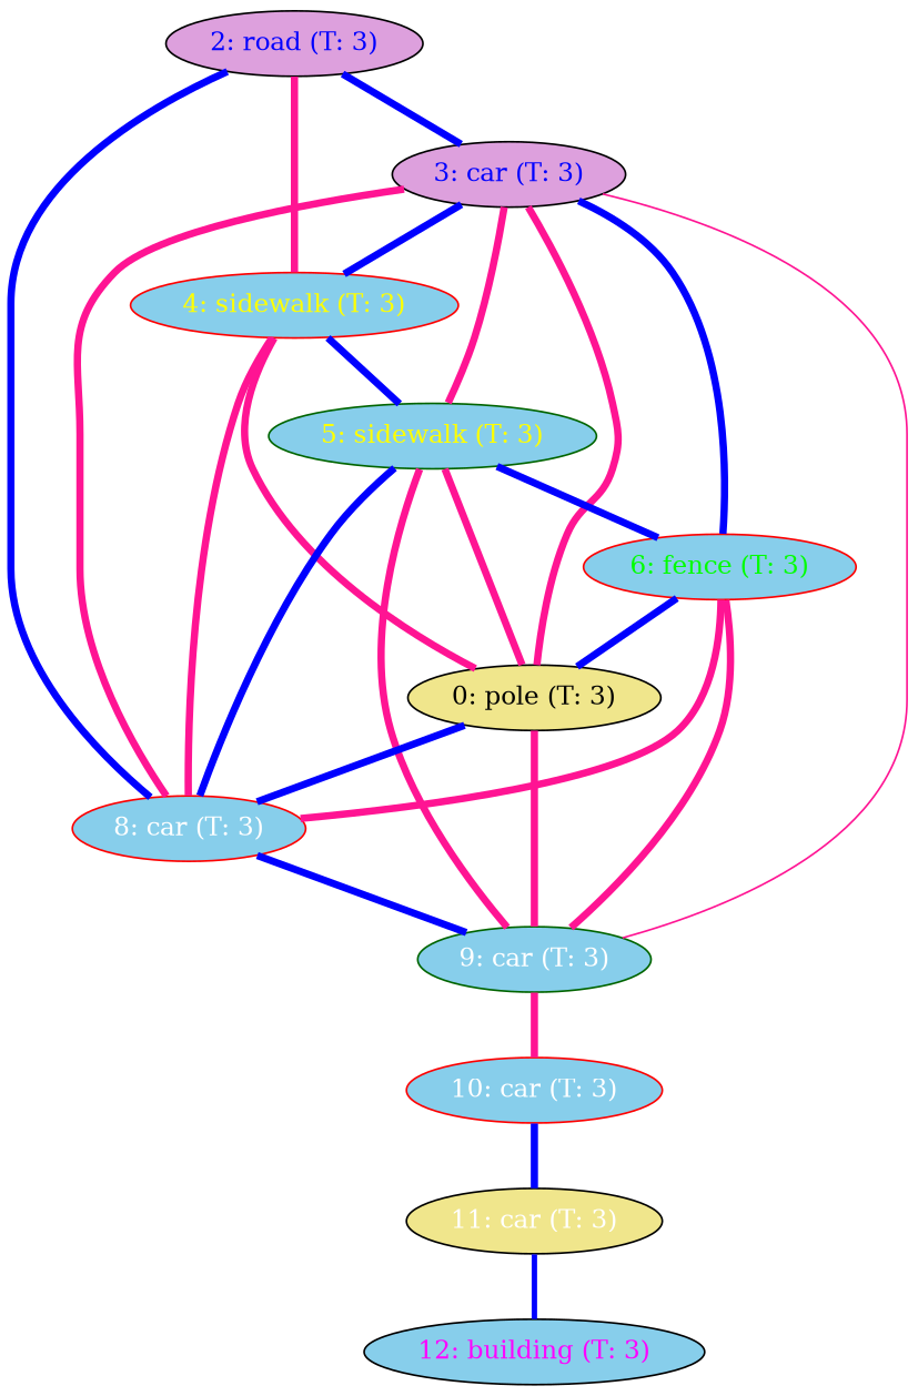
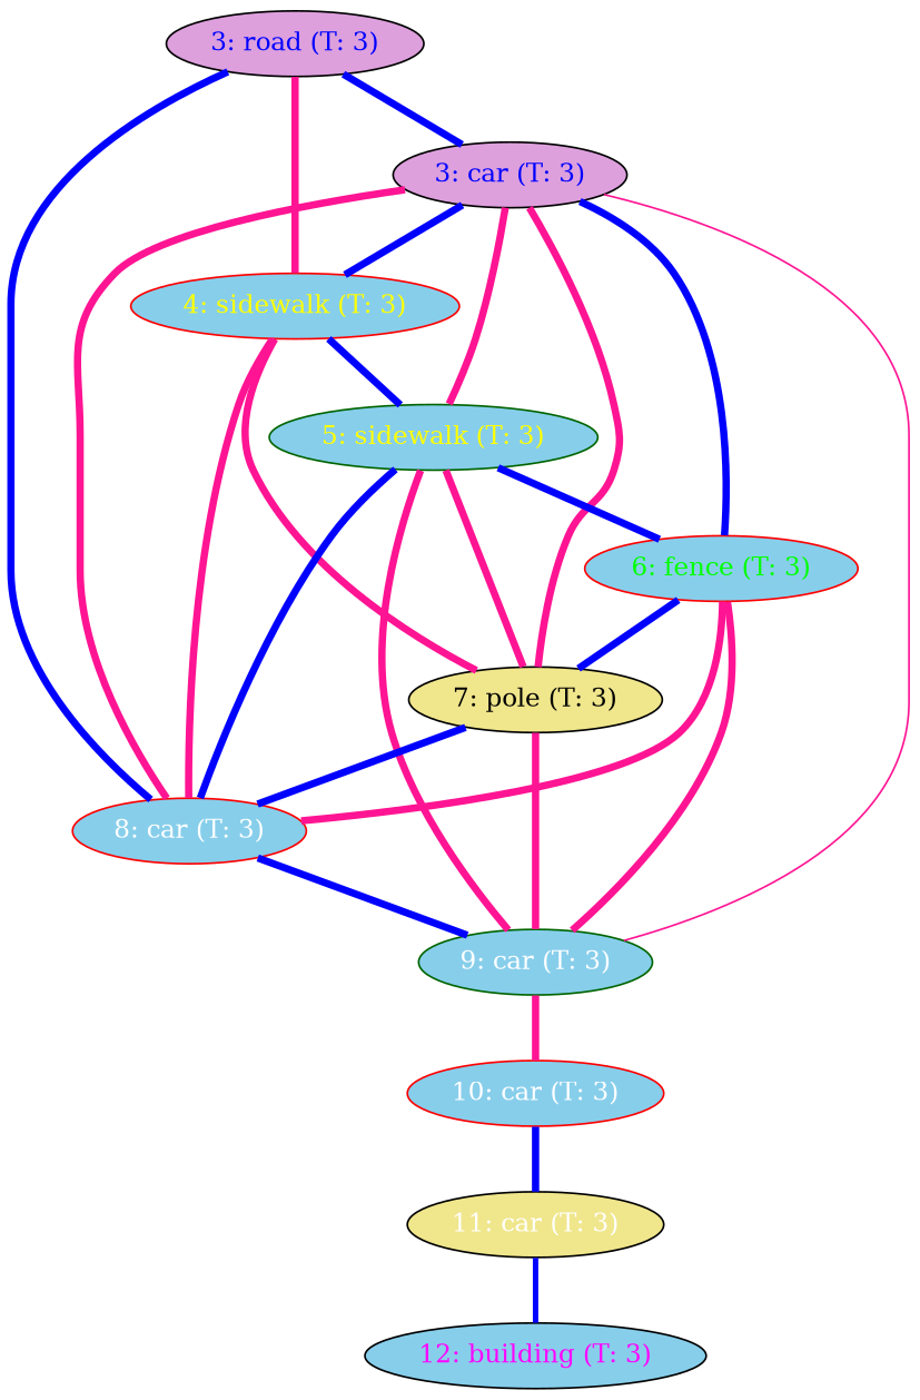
  graph {
    node [color=black fillcolor=skyblue fontcolor="#ffffff" style=filled]
    edge [color=deeppink penwidth=4]
-   n1 [fillcolor=plum fontcolor="#0000ff" label="2: road (T: 3)"]
+   n1 [fillcolor=plum fontcolor="#0000ff" label="3: road (T: 3)"]
    n2 [fillcolor=plum fontcolor="#0000ff" label="3: car (T: 3)"]
    n3 [color=red fontcolor="#ffff00" label="4: sidewalk (T: 3)"]
    n4 [color=red label="8: car (T: 3)"]
    n5 [color=darkgreen fontcolor="#ffff00" label="5: sidewalk (T: 3)"]
    n6 [color=red fontcolor="#00ff00" label="6: fence (T: 3)"]
-   n7 [fillcolor=khaki fontcolor="#000000" label="0: pole (T: 3)"]
+   n7 [fillcolor=khaki fontcolor="#000000" label="7: pole (T: 3)"]
    n8 [color=darkgreen label="9: car (T: 3)"]
    n9 [color=red label="10: car (T: 3)"]
    n10 [fillcolor=khaki label="11: car (T: 3)"]
    n11 [fontcolor="#ff00ff" label="12: building (T: 3)"]
    n1 -- n2 [color=blue]
    n1 -- n3
    n1 -- n4 [color=blue]
    n2 -- n3 [color=blue]
    n2 -- n4
    n2 -- n5
    n2 -- n6 [color=blue]
    n2 -- n7
    n2 -- n8 [penwidth=1]
    n3 -- n4
    n3 -- n5 [color=blue]
    n3 -- n7
    n4 -- n8 [color=blue]
    n5 -- n4 [color=blue]
    n5 -- n6 [color=blue]
    n5 -- n7
    n5 -- n8
    n6 -- n4
    n6 -- n7 [color=blue]
    n6 -- n8
    n7 -- n4 [color=blue]
    n7 -- n8
    n8 -- n9
    n9 -- n10 [color=blue]
    n10 -- n11 [color=blue penwidth=3]
  }
